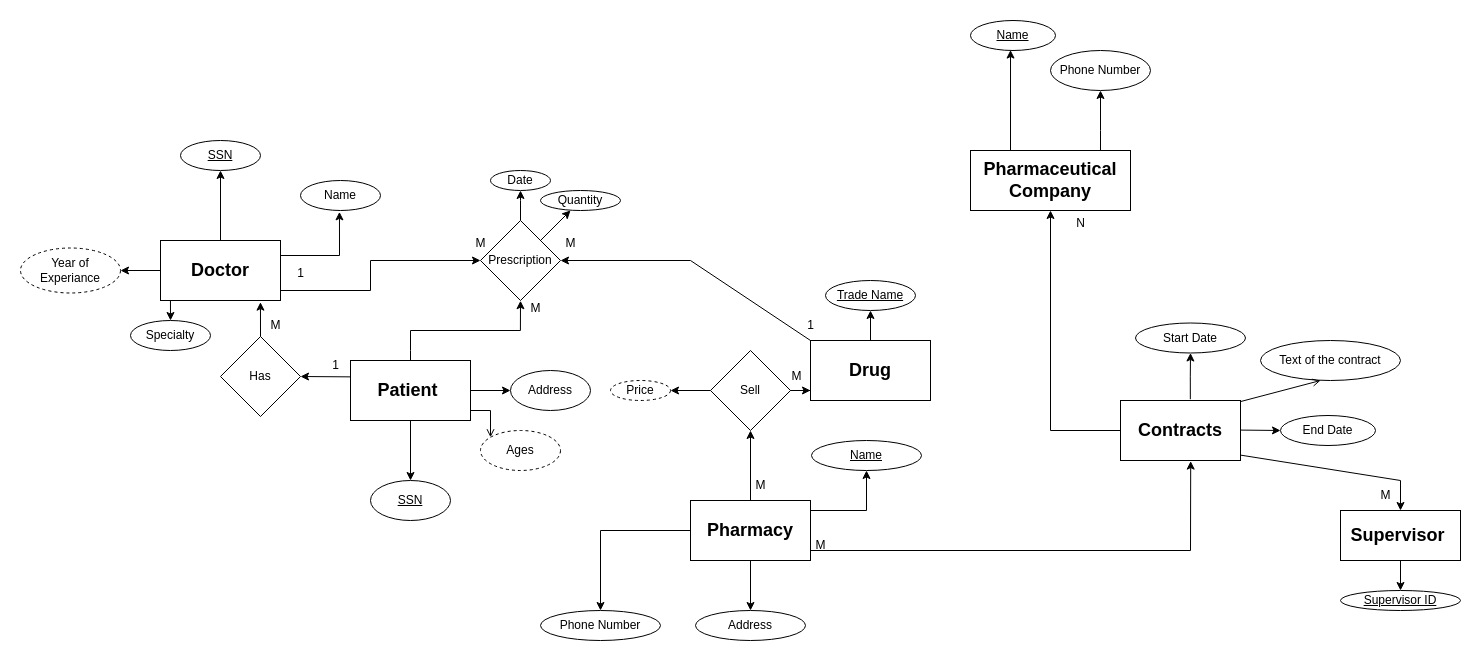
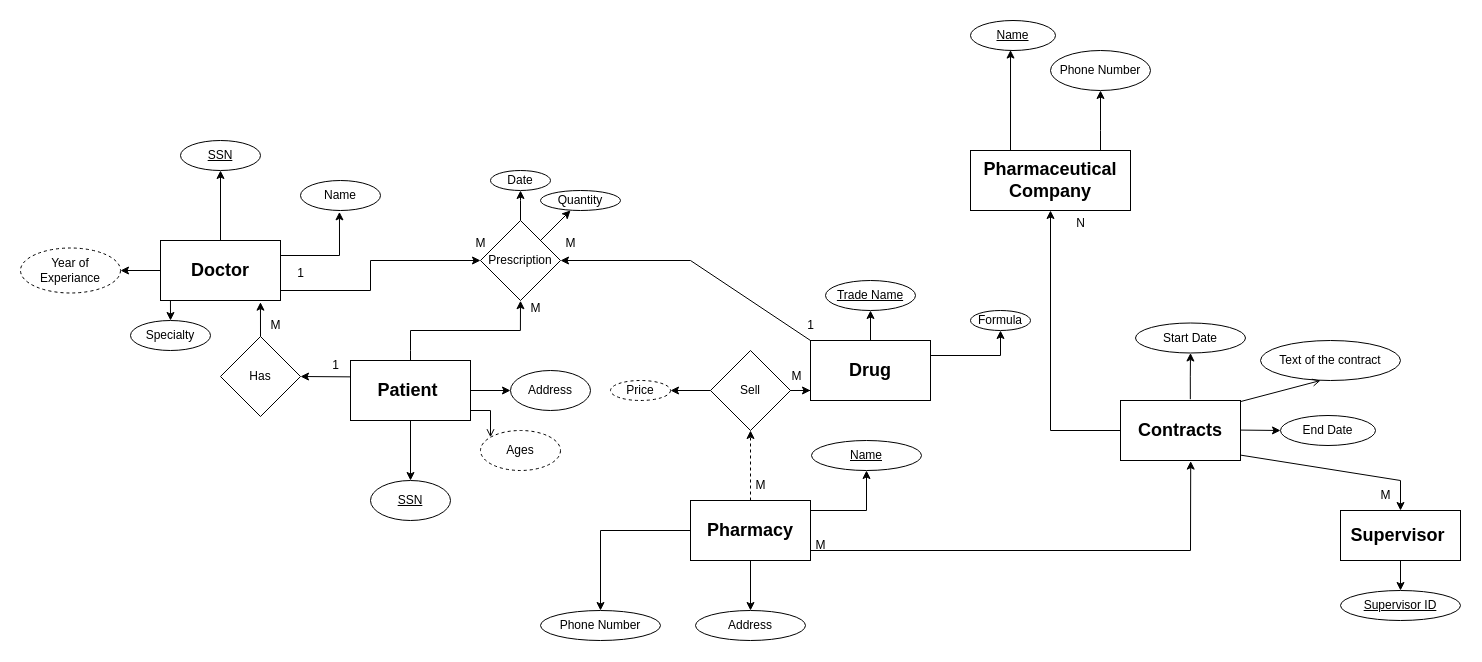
  <mxCell id="0" />
  <mxCell id="1" parent="0" />
  <mxCell id="2" value="" style="edgeStyle=orthogonalEdgeStyle;rounded=0;orthogonalLoop=1;jettySize=auto;html=1;" parent="1" source="5" target="6" edge="1"><mxGeometry relative="1" as="geometry" /></mxCell>
  <mxCell id="3" value="" style="edgeStyle=orthogonalEdgeStyle;rounded=0;orthogonalLoop=1;jettySize=auto;html=1;" parent="1" source="5" target="7" edge="1"><mxGeometry relative="1" as="geometry" /></mxCell>
  <mxCell id="4" style="edgeStyle=orthogonalEdgeStyle;rounded=0;orthogonalLoop=1;jettySize=auto;html=1;endArrow=open;" parent="1" source="5" target="8" edge="1"><mxGeometry relative="1" as="geometry"><Array as="points"><mxPoint x="490" y="410" /></Array></mxGeometry></mxCell>
  <mxCell id="5" value="&lt;h2&gt;Patient&amp;nbsp;&lt;/h2&gt;" style="rounded=0;whiteSpace=wrap;html=1;" parent="1" vertex="1"><mxGeometry x="350" y="360" width="120" height="60" as="geometry" /></mxCell>
  <mxCell id="6" value="SSN" style="ellipse;whiteSpace=wrap;html=1;fontStyle=4" parent="1" vertex="1"><mxGeometry x="370" y="480" width="80" height="40" as="geometry" /></mxCell>
  <mxCell id="7" value="Address" style="ellipse;whiteSpace=wrap;html=1;" parent="1" vertex="1"><mxGeometry x="510" y="370" width="80" height="40" as="geometry" /></mxCell>
  <mxCell id="8" value="Ages" style="ellipse;whiteSpace=wrap;html=1;dashed=1;" parent="1" vertex="1"><mxGeometry x="480" y="430" width="80" height="40" as="geometry" /></mxCell>
  <mxCell id="9" value="" style="edgeStyle=orthogonalEdgeStyle;rounded=0;orthogonalLoop=1;jettySize=auto;html=1;" parent="1" source="11" target="12" edge="1"><mxGeometry relative="1" as="geometry" /></mxCell>
  <mxCell id="10" value="" style="edgeStyle=orthogonalEdgeStyle;rounded=0;orthogonalLoop=1;jettySize=auto;html=1;" parent="1" source="11" target="16" edge="1"><mxGeometry relative="1" as="geometry" /></mxCell>
  <mxCell id="11" value="&lt;h2&gt;Doctor&lt;/h2&gt;" style="rounded=0;whiteSpace=wrap;html=1;" parent="1" vertex="1"><mxGeometry x="160" y="240" width="120" height="60" as="geometry" /></mxCell>
  <mxCell id="12" value="&lt;u&gt;SSN&lt;/u&gt;" style="ellipse;whiteSpace=wrap;html=1;rounded=0;" parent="1" vertex="1"><mxGeometry x="180" y="140" width="80" height="30" as="geometry" /></mxCell>
  <mxCell id="13" value="Name" style="ellipse;whiteSpace=wrap;html=1;rounded=0;fontStyle=0" parent="1" vertex="1"><mxGeometry x="300" y="180" width="80" height="30" as="geometry" /></mxCell>
  <mxCell id="14" style="edgeStyle=orthogonalEdgeStyle;rounded=0;orthogonalLoop=1;jettySize=auto;html=1;exitX=1;exitY=0.25;exitDx=0;exitDy=0;entryX=0.487;entryY=1.045;entryDx=0;entryDy=0;entryPerimeter=0;" parent="1" source="11" target="13" edge="1"><mxGeometry relative="1" as="geometry" /></mxCell>
  <mxCell id="15" value="Specialty" style="ellipse;whiteSpace=wrap;html=1;rounded=0;fontStyle=0" parent="1" vertex="1"><mxGeometry x="130" y="320" width="80" height="30" as="geometry" /></mxCell>
  <mxCell id="16" value="Year of Experiance" style="ellipse;whiteSpace=wrap;html=1;rounded=0;fontStyle=0;dashed=1;" parent="1" vertex="1"><mxGeometry x="20" y="247.5" width="100" height="45" as="geometry" /></mxCell>
  <mxCell id="17" value="" style="edgeStyle=orthogonalEdgeStyle;rounded=0;orthogonalLoop=1;jettySize=auto;html=1;" edge="1" parent="1" source="18" target="20"><mxGeometry relative="1" as="geometry"><Array as="points"><mxPoint x="1100" y="130" /><mxPoint x="1100" y="130" /></Array></mxGeometry></mxCell>
  <mxCell id="18" value="&lt;h2&gt;Pharmaceutical Company&lt;/h2&gt;" style="rounded=0;whiteSpace=wrap;html=1;" parent="1" vertex="1"><mxGeometry x="970" y="150" width="160" height="60" as="geometry" /></mxCell>
  <mxCell id="19" value="&lt;u&gt;Name&lt;/u&gt;" style="ellipse;whiteSpace=wrap;html=1;" parent="1" vertex="1"><mxGeometry x="970" y="20" width="85" height="30" as="geometry" /></mxCell>
  <mxCell id="20" value="Phone Number" style="ellipse;whiteSpace=wrap;html=1;" parent="1" vertex="1"><mxGeometry x="1050" y="50" width="100" height="40" as="geometry" /></mxCell>
  <mxCell id="21" value="" style="edgeStyle=orthogonalEdgeStyle;rounded=0;orthogonalLoop=1;jettySize=auto;html=1;" parent="1" source="23" target="24" edge="1"><mxGeometry relative="1" as="geometry" /></mxCell>
+ <mxCell id="22" style="edgeStyle=orthogonalEdgeStyle;rounded=0;orthogonalLoop=1;jettySize=auto;html=1;exitX=1;exitY=0.25;exitDx=0;exitDy=0;entryX=0.5;entryY=1;entryDx=0;entryDy=0;" parent="1" source="23" target="25" edge="1"><mxGeometry relative="1" as="geometry" /></mxCell>
  <mxCell id="23" value="&lt;h2&gt;Drug&lt;/h2&gt;" style="rounded=0;whiteSpace=wrap;html=1;" parent="1" vertex="1"><mxGeometry x="810" y="340" width="120" height="60" as="geometry" /></mxCell>
  <mxCell id="24" value="&lt;u&gt;Trade Name&lt;/u&gt;" style="ellipse;whiteSpace=wrap;html=1;" parent="1" vertex="1"><mxGeometry x="825" y="280" width="90" height="30" as="geometry" /></mxCell>
+ <mxCell id="25" value="Formula" style="ellipse;whiteSpace=wrap;html=1;" parent="1" vertex="1"><mxGeometry x="970" y="310" width="60" height="20" as="geometry" /></mxCell>
  <mxCell id="26" value="" style="edgeStyle=orthogonalEdgeStyle;rounded=0;orthogonalLoop=1;jettySize=auto;html=1;" edge="1" parent="1" source="30" target="31"><mxGeometry relative="1" as="geometry"><Array as="points"><mxPoint x="866" y="510" /></Array></mxGeometry></mxCell>
  <mxCell id="27" value="" style="edgeStyle=orthogonalEdgeStyle;rounded=0;orthogonalLoop=1;jettySize=auto;html=1;" edge="1" parent="1" source="30" target="32"><mxGeometry relative="1" as="geometry" /></mxCell>
  <mxCell id="28" value="" style="edgeStyle=orthogonalEdgeStyle;rounded=0;orthogonalLoop=1;jettySize=auto;html=1;" edge="1" parent="1" source="30" target="33"><mxGeometry relative="1" as="geometry" /></mxCell>
- <mxCell id="29" value="" style="edgeStyle=orthogonalEdgeStyle;rounded=0;orthogonalLoop=1;jettySize=auto;html=1;" edge="1" parent="1" source="30" target="37"><mxGeometry relative="1" as="geometry" /></mxCell>
+ <mxCell id="29" value="" style="edgeStyle=orthogonalEdgeStyle;rounded=0;orthogonalLoop=1;jettySize=auto;html=1;dashed=1;" edge="1" parent="1" source="30" target="37"><mxGeometry relative="1" as="geometry" /></mxCell>
  <mxCell id="30" value="&lt;h2&gt;Pharmacy&lt;/h2&gt;" style="rounded=0;whiteSpace=wrap;html=1;" vertex="1" parent="1"><mxGeometry x="690" y="500" width="120" height="60" as="geometry" /></mxCell>
  <mxCell id="31" value="&lt;u&gt;Name&lt;/u&gt;" style="ellipse;whiteSpace=wrap;html=1;rounded=0;" vertex="1" parent="1"><mxGeometry x="811" y="440" width="110" height="30" as="geometry" /></mxCell>
  <mxCell id="32" value="Address" style="ellipse;whiteSpace=wrap;html=1;rounded=0;" vertex="1" parent="1"><mxGeometry x="695" y="610" width="110" height="30" as="geometry" /></mxCell>
  <mxCell id="33" value="Phone Number" style="ellipse;whiteSpace=wrap;html=1;rounded=0;" vertex="1" parent="1"><mxGeometry x="540" y="610" width="120" height="30" as="geometry" /></mxCell>
  <mxCell id="34" value="Has" style="rhombus;whiteSpace=wrap;html=1;rounded=0;" vertex="1" parent="1"><mxGeometry x="220" y="336" width="80" height="80" as="geometry" /></mxCell>
  <mxCell id="35" value="M" style="text;html=1;align=center;verticalAlign=middle;resizable=0;points=[];autosize=1;strokeColor=none;fillColor=none;" vertex="1" parent="1"><mxGeometry x="260" y="310" width="30" height="30" as="geometry" /></mxCell>
  <mxCell id="36" value="" style="edgeStyle=orthogonalEdgeStyle;rounded=0;orthogonalLoop=1;jettySize=auto;html=1;" edge="1" parent="1" source="37" target="41"><mxGeometry relative="1" as="geometry" /></mxCell>
  <mxCell id="37" value="Sell" style="rhombus;whiteSpace=wrap;html=1;rounded=0;" vertex="1" parent="1"><mxGeometry x="710" y="350" width="80" height="80" as="geometry" /></mxCell>
  <mxCell id="38" style="edgeStyle=orthogonalEdgeStyle;rounded=0;orthogonalLoop=1;jettySize=auto;html=1;entryX=0;entryY=0.833;entryDx=0;entryDy=0;entryPerimeter=0;" edge="1" parent="1" source="37" target="23"><mxGeometry relative="1" as="geometry" /></mxCell>
  <mxCell id="39" value="M" style="text;html=1;align=center;verticalAlign=middle;resizable=0;points=[];autosize=1;strokeColor=none;fillColor=none;" vertex="1" parent="1"><mxGeometry x="745" y="470" width="30" height="30" as="geometry" /></mxCell>
  <mxCell id="40" value="M" style="text;html=1;align=center;verticalAlign=middle;resizable=0;points=[];autosize=1;strokeColor=none;fillColor=none;" vertex="1" parent="1"><mxGeometry x="781" y="361" width="30" height="30" as="geometry" /></mxCell>
  <mxCell id="41" value="Price" style="ellipse;whiteSpace=wrap;html=1;rounded=0;dashed=1;" vertex="1" parent="1"><mxGeometry x="610" y="380" width="60" height="20" as="geometry" /></mxCell>
  <mxCell id="42" value="" style="edgeStyle=none;orthogonalLoop=1;jettySize=auto;html=1;rounded=0;entryX=0.5;entryY=0;entryDx=0;entryDy=0;exitX=0.083;exitY=1;exitDx=0;exitDy=0;exitPerimeter=0;" edge="1" parent="1" source="11" target="15"><mxGeometry width="100" relative="1" as="geometry"><mxPoint x="120" y="310" as="sourcePoint" /><mxPoint x="220" y="310" as="targetPoint" /><Array as="points" /></mxGeometry></mxCell>
  <mxCell id="43" value="" style="edgeStyle=orthogonalEdgeStyle;rounded=0;orthogonalLoop=1;jettySize=auto;html=1;" edge="1" parent="1" source="44"><mxGeometry relative="1" as="geometry"><mxPoint x="520" y="190" as="targetPoint" /></mxGeometry></mxCell>
  <mxCell id="44" value="Prescription" style="rhombus;whiteSpace=wrap;html=1;" vertex="1" parent="1"><mxGeometry x="480" y="220" width="80" height="80" as="geometry" /></mxCell>
  <mxCell id="45" value="" style="edgeStyle=none;orthogonalLoop=1;jettySize=auto;html=1;rounded=0;entryX=0.471;entryY=0.985;entryDx=0;entryDy=0;exitX=0.25;exitY=0;exitDx=0;exitDy=0;entryPerimeter=0;" edge="1" parent="1" source="18" target="19"><mxGeometry width="100" relative="1" as="geometry"><mxPoint x="960" y="80" as="sourcePoint" /><mxPoint x="1060" y="80" as="targetPoint" /><Array as="points" /></mxGeometry></mxCell>
  <mxCell id="46" value="" style="edgeStyle=none;orthogonalLoop=1;jettySize=auto;html=1;rounded=0;exitX=0.5;exitY=0;exitDx=0;exitDy=0;entryX=0.833;entryY=1.028;entryDx=0;entryDy=0;entryPerimeter=0;" edge="1" parent="1" source="34" target="11"><mxGeometry width="100" relative="1" as="geometry"><mxPoint x="210" y="320" as="sourcePoint" /><mxPoint x="310" y="320" as="targetPoint" /><Array as="points" /></mxGeometry></mxCell>
  <mxCell id="47" value="" style="edgeStyle=none;orthogonalLoop=1;jettySize=auto;html=1;rounded=0;entryX=0;entryY=0.5;entryDx=0;entryDy=0;" edge="1" parent="1" target="44"><mxGeometry width="100" relative="1" as="geometry"><mxPoint x="280" y="290" as="sourcePoint" /><mxPoint x="380" y="290" as="targetPoint" /><Array as="points"><mxPoint x="370" y="290" /><mxPoint x="370" y="260" /></Array></mxGeometry></mxCell>
  <mxCell id="48" value="1" style="text;html=1;align=center;verticalAlign=middle;resizable=0;points=[];autosize=1;strokeColor=none;fillColor=none;" vertex="1" parent="1"><mxGeometry x="285" y="258" width="30" height="30" as="geometry" /></mxCell>
  <mxCell id="49" value="M" style="text;html=1;align=center;verticalAlign=middle;resizable=0;points=[];autosize=1;strokeColor=none;fillColor=none;" vertex="1" parent="1"><mxGeometry x="465" y="228" width="30" height="30" as="geometry" /></mxCell>
  <mxCell id="50" value="" style="edgeStyle=none;orthogonalLoop=1;jettySize=auto;html=1;rounded=0;exitX=0;exitY=0;exitDx=0;exitDy=0;entryX=1;entryY=0.5;entryDx=0;entryDy=0;" edge="1" parent="1" source="23" target="44"><mxGeometry width="100" relative="1" as="geometry"><mxPoint x="570" y="260" as="sourcePoint" /><mxPoint x="670" y="260" as="targetPoint" /><Array as="points"><mxPoint x="690" y="260" /></Array></mxGeometry></mxCell>
  <mxCell id="51" value="1" style="text;html=1;align=center;verticalAlign=middle;resizable=0;points=[];autosize=1;strokeColor=none;fillColor=none;" vertex="1" parent="1"><mxGeometry x="795" y="310" width="30" height="30" as="geometry" /></mxCell>
  <mxCell id="52" value="M" style="text;html=1;align=center;verticalAlign=middle;resizable=0;points=[];autosize=1;strokeColor=none;fillColor=none;" vertex="1" parent="1"><mxGeometry x="555" y="228" width="30" height="30" as="geometry" /></mxCell>
  <mxCell id="53" value="" style="edgeStyle=none;orthogonalLoop=1;jettySize=auto;html=1;rounded=0;entryX=-0.064;entryY=0.008;entryDx=0;entryDy=0;entryPerimeter=0;exitX=0.5;exitY=0;exitDx=0;exitDy=0;" edge="1" parent="1" source="5"><mxGeometry width="100" relative="1" as="geometry"><mxPoint x="415.1" y="360.03" as="sourcePoint" /><mxPoint x="520" y="300.24" as="targetPoint" /><Array as="points"><mxPoint x="410" y="350" /><mxPoint x="410" y="330" /><mxPoint x="519.92" y="330" /></Array></mxGeometry></mxCell>
  <mxCell id="54" value="M" style="text;html=1;align=center;verticalAlign=middle;resizable=0;points=[];autosize=1;strokeColor=none;fillColor=none;" vertex="1" parent="1"><mxGeometry x="520" y="292.5" width="30" height="30" as="geometry" /></mxCell>
  <mxCell id="55" value="1" style="text;html=1;align=center;verticalAlign=middle;resizable=0;points=[];autosize=1;strokeColor=none;fillColor=none;" vertex="1" parent="1"><mxGeometry x="320" y="350" width="30" height="30" as="geometry" /></mxCell>
  <mxCell id="56" value="" style="edgeStyle=none;orthogonalLoop=1;jettySize=auto;html=1;rounded=0;entryX=1;entryY=0.5;entryDx=0;entryDy=0;exitX=0.996;exitY=0.879;exitDx=0;exitDy=0;exitPerimeter=0;" edge="1" parent="1" source="55" target="34"><mxGeometry width="100" relative="1" as="geometry"><mxPoint x="280" y="390" as="sourcePoint" /><mxPoint x="380" y="390" as="targetPoint" /><Array as="points" /></mxGeometry></mxCell>
  <mxCell id="57" value="Date" style="ellipse;whiteSpace=wrap;html=1;" vertex="1" parent="1"><mxGeometry x="490" y="170" width="60" height="20" as="geometry" /></mxCell>
  <mxCell id="58" value="" style="edgeStyle=none;orthogonalLoop=1;jettySize=auto;html=1;rounded=0;" edge="1" parent="1" source="44"><mxGeometry width="100" relative="1" as="geometry"><mxPoint x="490" y="210" as="sourcePoint" /><mxPoint x="570" y="210" as="targetPoint" /><Array as="points" /></mxGeometry></mxCell>
  <mxCell id="59" value="Quantity" style="ellipse;whiteSpace=wrap;html=1;" vertex="1" parent="1"><mxGeometry x="540" y="190" width="80" height="20" as="geometry" /></mxCell>
  <mxCell id="60" value="" style="edgeStyle=orthogonalEdgeStyle;rounded=0;orthogonalLoop=1;jettySize=auto;html=1;exitX=0;exitY=0.5;exitDx=0;exitDy=0;" edge="1" parent="1" source="75" target="18"><mxGeometry relative="1" as="geometry"><mxPoint x="1150" y="430" as="sourcePoint" /><mxPoint x="1190" y="250" as="targetPoint" /></mxGeometry></mxCell>
  <mxCell id="61" value="" style="edgeStyle=orthogonalEdgeStyle;rounded=0;orthogonalLoop=1;jettySize=auto;html=1;exitX=0.582;exitY=-0.021;exitDx=0;exitDy=0;exitPerimeter=0;" edge="1" parent="1" source="75" target="65"><mxGeometry relative="1" as="geometry"><mxPoint x="1190.029" y="390.029" as="sourcePoint" /></mxGeometry></mxCell>
  <mxCell id="62" value="" style="edgeStyle=none;orthogonalLoop=1;jettySize=auto;html=1;rounded=0;entryX=0.585;entryY=1.01;entryDx=0;entryDy=0;entryPerimeter=0;" edge="1" parent="1" target="75"><mxGeometry width="100" relative="1" as="geometry"><mxPoint x="810" y="550" as="sourcePoint" /><mxPoint x="1190" y="470" as="targetPoint" /><Array as="points"><mxPoint x="1190" y="550" /></Array></mxGeometry></mxCell>
  <mxCell id="63" value="N" style="text;html=1;align=center;verticalAlign=middle;resizable=0;points=[];autosize=1;strokeColor=none;fillColor=none;" vertex="1" parent="1"><mxGeometry x="1065" y="208" width="30" height="30" as="geometry" /></mxCell>
  <mxCell id="64" value="M" style="text;html=1;align=center;verticalAlign=middle;resizable=0;points=[];autosize=1;strokeColor=none;fillColor=none;" vertex="1" parent="1"><mxGeometry x="805" y="530" width="30" height="30" as="geometry" /></mxCell>
  <mxCell id="65" value="Start Date" style="ellipse;whiteSpace=wrap;html=1;" vertex="1" parent="1"><mxGeometry x="1135" y="322.5" width="110" height="30" as="geometry" /></mxCell>
  <mxCell id="66" value="End Date" style="ellipse;whiteSpace=wrap;html=1;" vertex="1" parent="1"><mxGeometry x="1280" y="415" width="95" height="30" as="geometry" /></mxCell>
  <mxCell id="67" value="Text of the contract" style="ellipse;whiteSpace=wrap;html=1;" vertex="1" parent="1"><mxGeometry x="1260" y="340" width="140" height="40" as="geometry" /></mxCell>
  <mxCell id="68" value="" style="edgeStyle=none;orthogonalLoop=1;jettySize=auto;html=1;rounded=0;exitX=1.002;exitY=0.017;exitDx=0;exitDy=0;exitPerimeter=0;entryX=0.429;entryY=1;entryDx=0;entryDy=0;entryPerimeter=0;endArrow=open;" edge="1" parent="1" source="75" target="67"><mxGeometry width="100" relative="1" as="geometry"><mxPoint x="1220" y="410" as="sourcePoint" /><mxPoint x="1300.259" y="376.464" as="targetPoint" /><Array as="points" /></mxGeometry></mxCell>
  <mxCell id="69" value="" style="edgeStyle=orthogonalEdgeStyle;rounded=0;orthogonalLoop=1;jettySize=auto;html=1;" edge="1" parent="1" source="70" target="71"><mxGeometry relative="1" as="geometry" /></mxCell>
  <mxCell id="70" value="&lt;h2&gt;Supervisor&amp;nbsp;&lt;/h2&gt;" style="whiteSpace=wrap;html=1;" vertex="1" parent="1"><mxGeometry x="1340" y="510" width="120" height="50" as="geometry" /></mxCell>
- <mxCell id="71" value="&lt;u&gt;Supervisor ID&lt;/u&gt;" style="ellipse;whiteSpace=wrap;html=1;" vertex="1" parent="1"><mxGeometry x="1340" y="590" width="120" height="20" as="geometry" /></mxCell>
+ <mxCell id="71" value="&lt;u&gt;Supervisor ID&lt;/u&gt;" style="ellipse;whiteSpace=wrap;html=1;" vertex="1" parent="1"><mxGeometry x="1340" y="590" width="120" height="30" as="geometry" /></mxCell>
  <mxCell id="72" value="" style="edgeStyle=none;orthogonalLoop=1;jettySize=auto;html=1;rounded=0;entryX=0.5;entryY=0;entryDx=0;entryDy=0;exitX=1;exitY=0.91;exitDx=0;exitDy=0;exitPerimeter=0;" edge="1" parent="1" source="75" target="70"><mxGeometry width="100" relative="1" as="geometry"><mxPoint x="1210" y="450" as="sourcePoint" /><mxPoint x="1250" y="490" as="targetPoint" /><Array as="points"><mxPoint x="1400" y="480" /></Array></mxGeometry></mxCell>
  <mxCell id="73" value="" style="edgeStyle=none;orthogonalLoop=1;jettySize=auto;html=1;rounded=0;entryX=0;entryY=0.5;entryDx=0;entryDy=0;exitX=1.002;exitY=0.493;exitDx=0;exitDy=0;exitPerimeter=0;" edge="1" parent="1" source="75" target="66"><mxGeometry width="100" relative="1" as="geometry"><mxPoint x="1230" y="430" as="sourcePoint" /><mxPoint x="1270" y="429" as="targetPoint" /><Array as="points" /></mxGeometry></mxCell>
  <mxCell id="74" value="M" style="text;html=1;align=center;verticalAlign=middle;resizable=0;points=[];autosize=1;strokeColor=none;fillColor=none;" vertex="1" parent="1"><mxGeometry x="1370" y="480" width="30" height="30" as="geometry" /></mxCell>
  <mxCell id="75" value="&lt;h2&gt;Contracts&lt;/h2&gt;" style="whiteSpace=wrap;html=1;" vertex="1" parent="1"><mxGeometry x="1120" y="400" width="120" height="60" as="geometry" /></mxCell>
